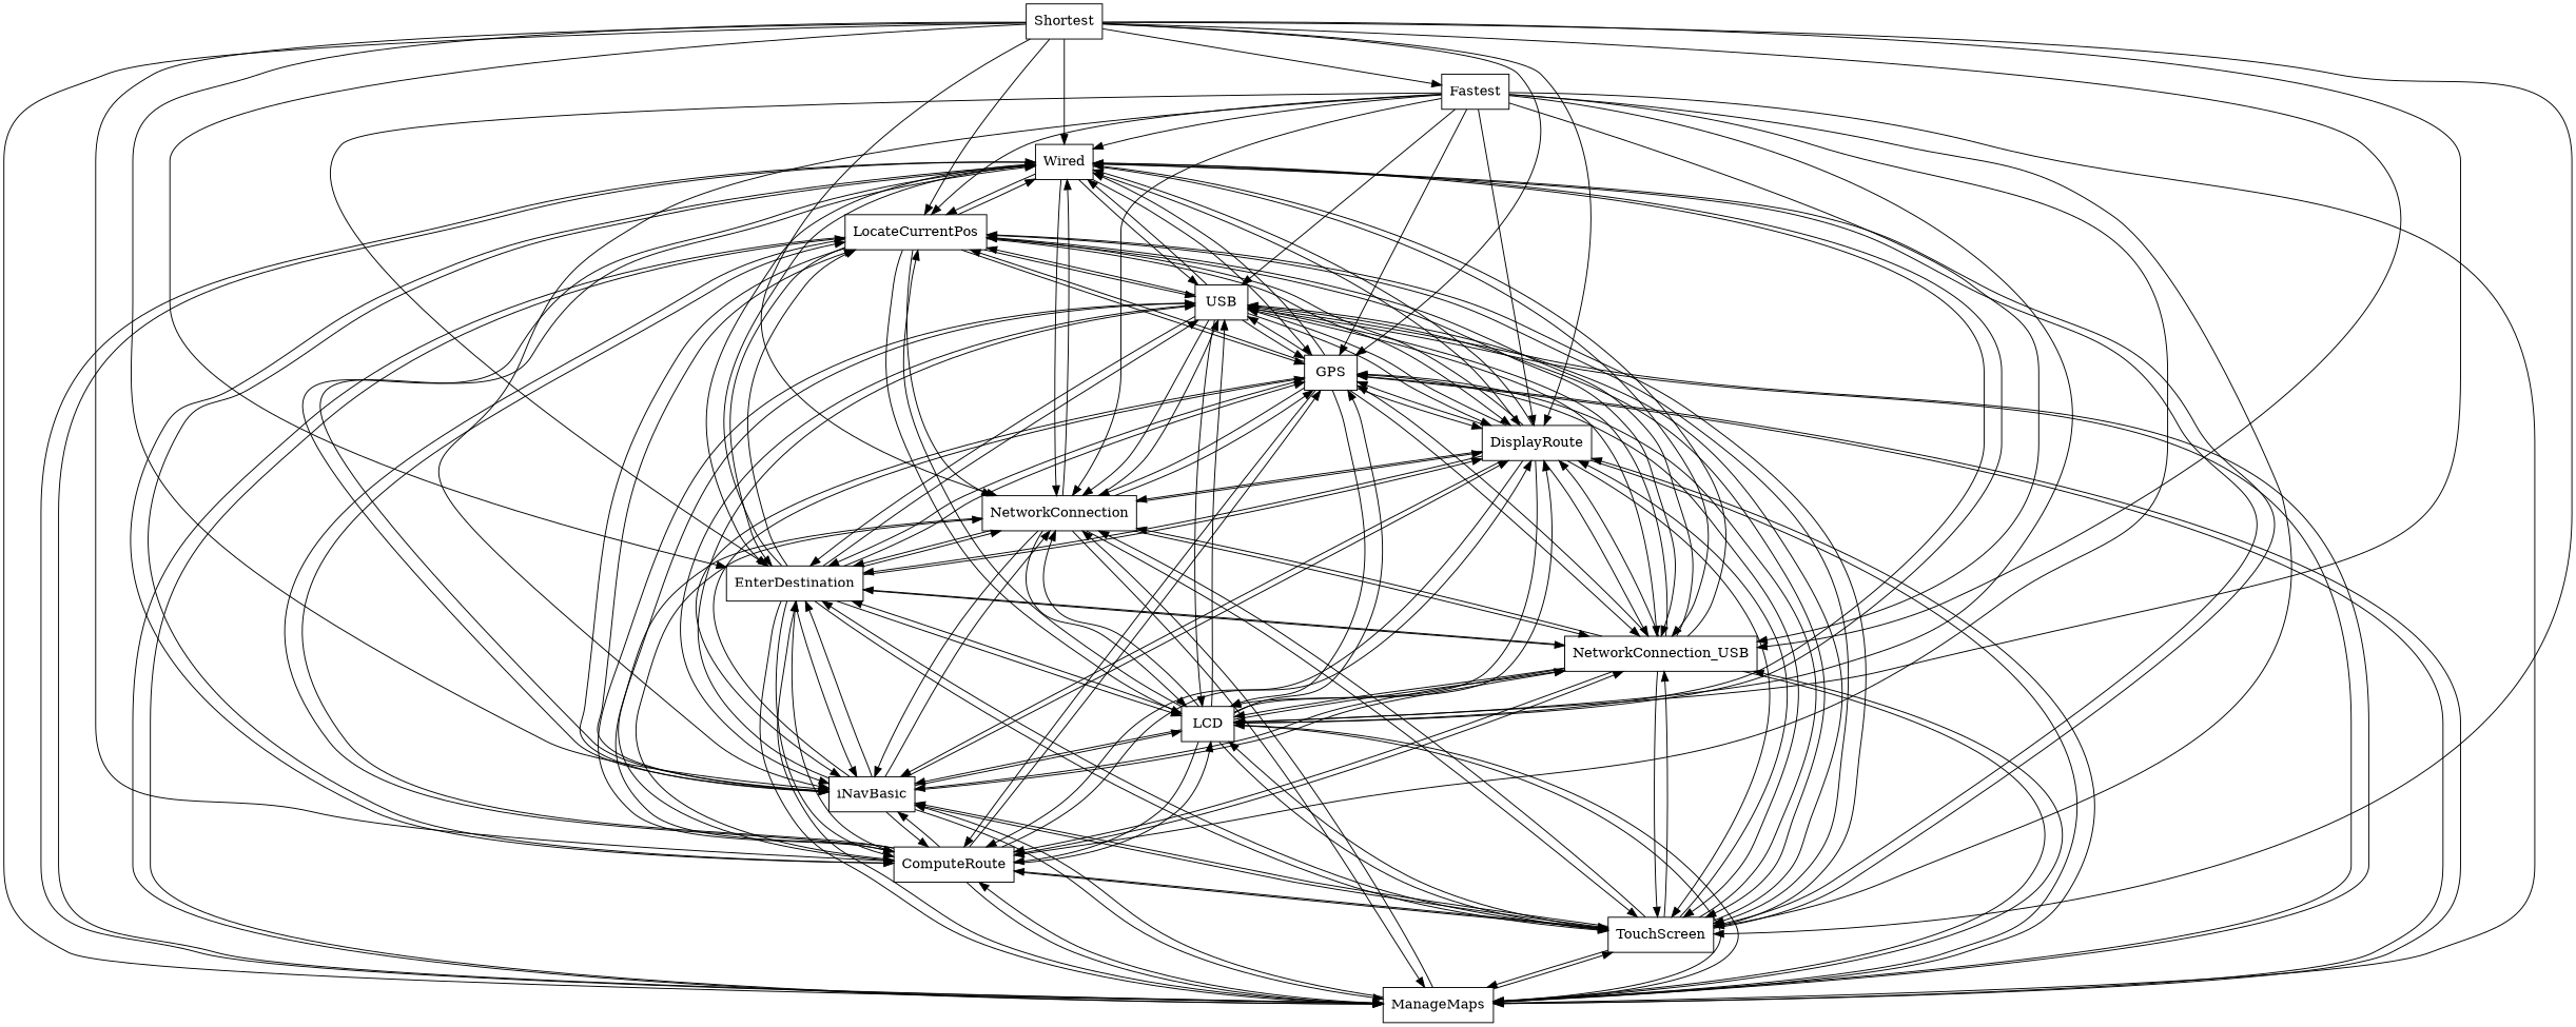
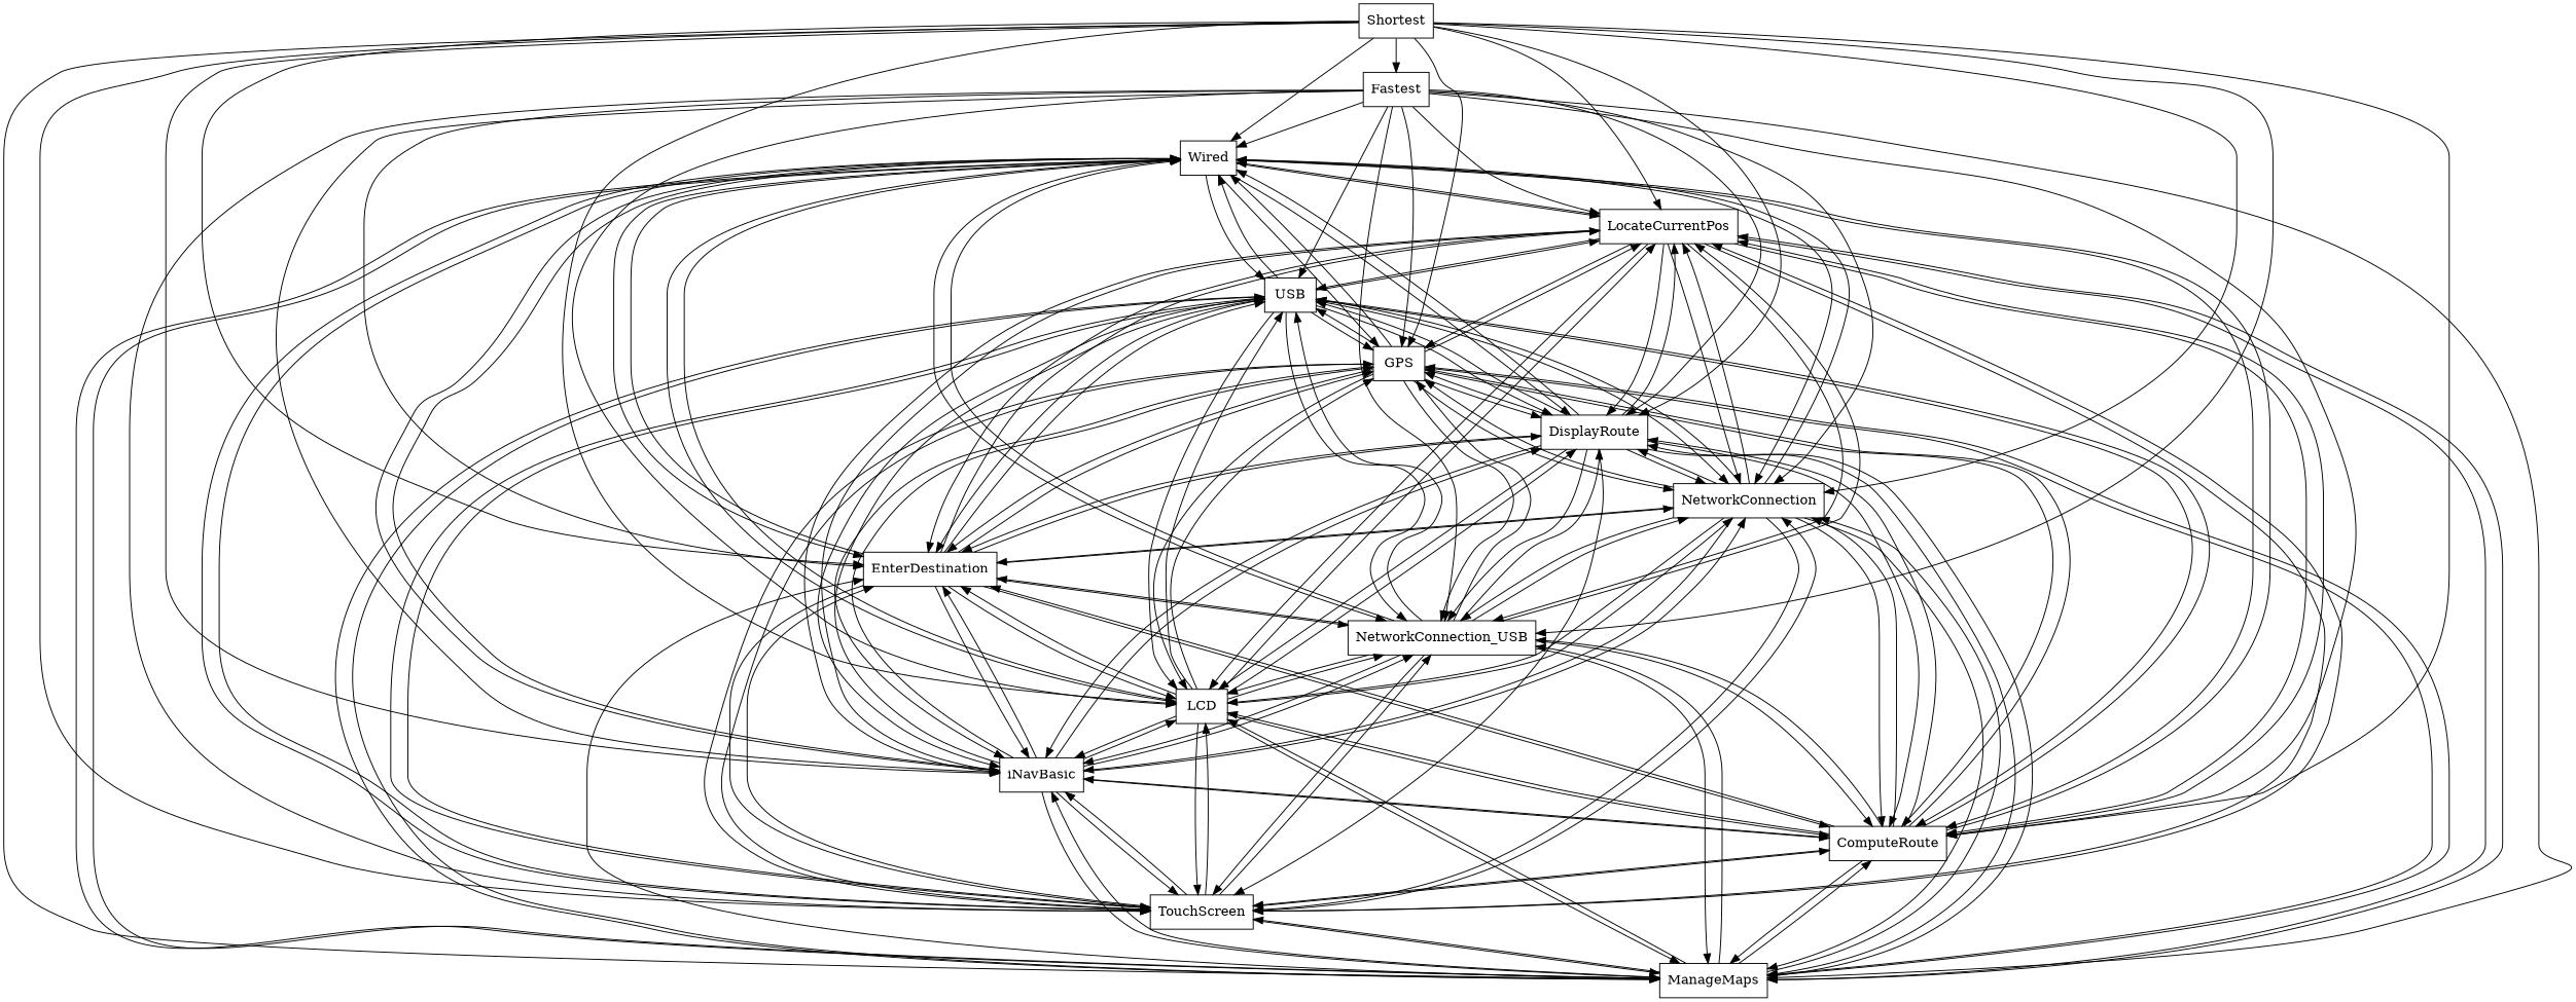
  digraph {
    rankdir=TB
    node [shape=box]
    edge [arrowhead=normal]
    n1 [label=Shortest]
    n2 [label=Wired]
    n3 [label=LocateCurrentPos]
    n4 [label=ManageMaps]
    n5 [label=TouchScreen]
    n6 [label=ComputeRoute]
    n7 [label=iNavBasic]
    n8 [label=LCD]
    n9 [label=NetworkConnection_USB]
    n10 [label=EnterDestination]
    n11 [label=NetworkConnection]
    n12 [label=DisplayRoute]
    n13 [label=GPS]
    n14 [label=Fastest]
    n15 [label=USB]
    n1 -> n2
    n1 -> n3
    n1 -> n4
    n1 -> n5
    n1 -> n6
    n1 -> n7
    n1 -> n8
    n1 -> n9
    n1 -> n10
    n1 -> n11
    n1 -> n12
    n1 -> n13
    n1 -> n14
    n2 -> n3
    n2 -> n4
    n2 -> n5
    n2 -> n6
    n2 -> n7
    n2 -> n8
    n2 -> n9
    n2 -> n10
    n2 -> n11
    n2 -> n12
    n2 -> n13
    n2 -> n15
    n3 -> n2
    n3 -> n4
    n3 -> n5
    n3 -> n6
    n3 -> n7
    n3 -> n8
    n3 -> n9
    n3 -> n10
    n3 -> n11
    n3 -> n12
    n3 -> n13
    n3 -> n15
    n4 -> n2
    n4 -> n3
    n4 -> n5
    n4 -> n6
    n4 -> n7
    n4 -> n8
    n4 -> n9
    n4 -> n10
    n4 -> n11
    n4 -> n12
    n4 -> n13
    n4 -> n15
    n5 -> n2
    n5 -> n3
    n5 -> n4
    n5 -> n6
    n5 -> n7
    n5 -> n8
    n5 -> n9
    n5 -> n10
    n5 -> n11
-   n5 -> n12
    n5 -> n13
    n5 -> n15
    n6 -> n2
    n6 -> n3
    n6 -> n4
    n6 -> n5
    n6 -> n7
    n6 -> n8
    n6 -> n9
    n6 -> n10
    n6 -> n11
    n6 -> n12
    n6 -> n13
    n6 -> n15
    n7 -> n2
    n7 -> n3
    n7 -> n4
    n7 -> n5
    n7 -> n6
    n7 -> n8
    n7 -> n9
    n7 -> n10
    n7 -> n11
    n7 -> n12
    n7 -> n13
    n7 -> n15
    n8 -> n2
    n8 -> n3
    n8 -> n4
    n8 -> n5
    n8 -> n6
    n8 -> n7
    n8 -> n9
    n8 -> n10
    n8 -> n11
    n8 -> n12
    n8 -> n13
    n8 -> n15
    n9 -> n2
    n9 -> n3
    n9 -> n4
    n9 -> n5
    n9 -> n6
    n9 -> n7
    n9 -> n8
    n9 -> n10
    n9 -> n11
    n9 -> n12
    n9 -> n13
    n9 -> n15
    n10 -> n2
    n10 -> n3
-   n10 -> n4
    n10 -> n5
    n10 -> n6
    n10 -> n7
    n10 -> n8
    n10 -> n9
    n10 -> n11
    n10 -> n12
    n10 -> n13
    n10 -> n15
    n11 -> n2
+   n11 -> n3
    n11 -> n4
    n11 -> n5
    n11 -> n6
    n11 -> n7
    n11 -> n8
    n11 -> n9
    n11 -> n10
    n11 -> n12
    n11 -> n13
    n11 -> n15
    n12 -> n2
    n12 -> n3
    n12 -> n4
    n12 -> n5
    n12 -> n6
    n12 -> n7
    n12 -> n8
    n12 -> n9
    n12 -> n10
    n12 -> n11
    n12 -> n13
    n12 -> n15
    n13 -> n2
    n13 -> n3
    n13 -> n4
    n13 -> n5
    n13 -> n6
    n13 -> n7
    n13 -> n8
    n13 -> n9
    n13 -> n10
    n13 -> n11
    n13 -> n12
    n13 -> n15
    n14 -> n2
    n14 -> n3
    n14 -> n4
    n14 -> n5
    n14 -> n6
    n14 -> n7
    n14 -> n8
    n14 -> n9
    n14 -> n10
    n14 -> n11
    n14 -> n12
    n14 -> n13
    n14 -> n15
    n15 -> n2
    n15 -> n3
    n15 -> n4
    n15 -> n5
    n15 -> n6
    n15 -> n7
    n15 -> n8
    n15 -> n9
    n15 -> n10
    n15 -> n11
    n15 -> n12
    n15 -> n13
  }
